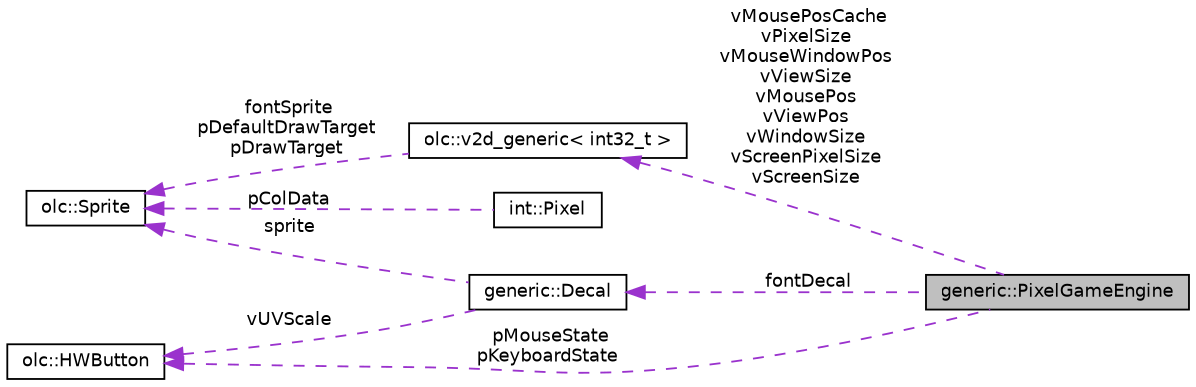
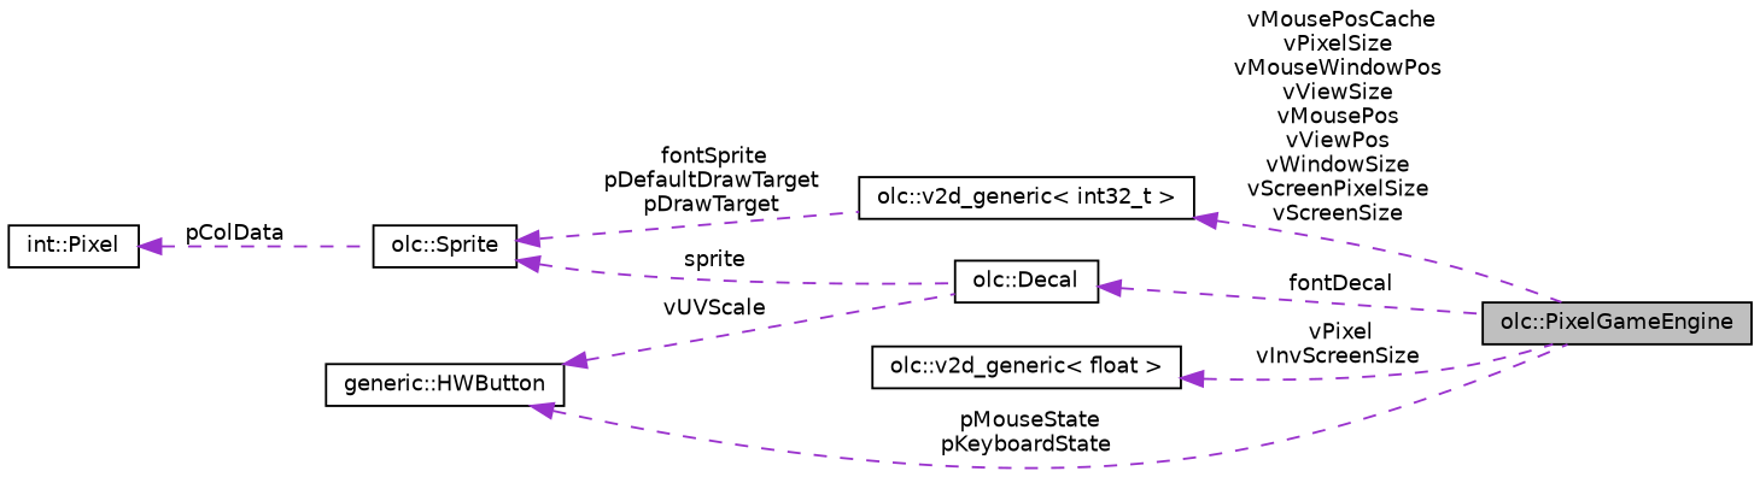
  digraph {
    rankdir=LR
    node [color=black fillcolor=white fontname=Helvetica fontsize=10 shape=record style=filled]
    edge [color=darkorchid3 dir=back fontname=Helvetica fontsize=10 labelfontname=Helvetica labelfontsize=10 style=dashed]
-   n1 [fillcolor=grey75 fontcolor=black height=0.2 label="generic::PixelGameEngine" width=0.4]
-   n2 [height=0.2 label="generic::Decal" width=0.4]
+   n1 [fillcolor=grey75 fontcolor=black height=0.2 label="olc::PixelGameEngine" width=0.4]
+   n2 [height=0.2 label="olc::Decal" width=0.4]
    n3 [height=0.2 label="olc::Sprite" width=0.4]
    n4 [height=0.2 label="olc::v2d_generic\< int32_t \>" width=0.4]
    n5 [height=0.2 label="int::Pixel" width=0.4]
-   n7 [height=0.2 label="olc::HWButton" width=0.4]
+   n6 [height=0.2 label="olc::v2d_generic\< float \>" width=0.4]
+   n7 [height=0.2 label="generic::HWButton" width=0.4]
    n2 -> n1 [label=" fontDecal"]
    n3 -> n2 [label=" sprite"]
    n3 -> n4 [label=" fontSprite\npDefaultDrawTarget\npDrawTarget"]
    n4 -> n1 [label=" vMousePosCache\nvPixelSize\nvMouseWindowPos\nvViewSize\nvMousePos\nvViewPos\nvWindowSize\nvScreenPixelSize\nvScreenSize"]
-   n3 -> n5 [label=" pColData"]
+   n5 -> n3 [label=" pColData"]
+   n6 -> n1 [label=" vPixel\nvInvScreenSize"]
    n7 -> n1 [label=" pMouseState\npKeyboardState"]
    n7 -> n2 [label=" vUVScale"]
  }
